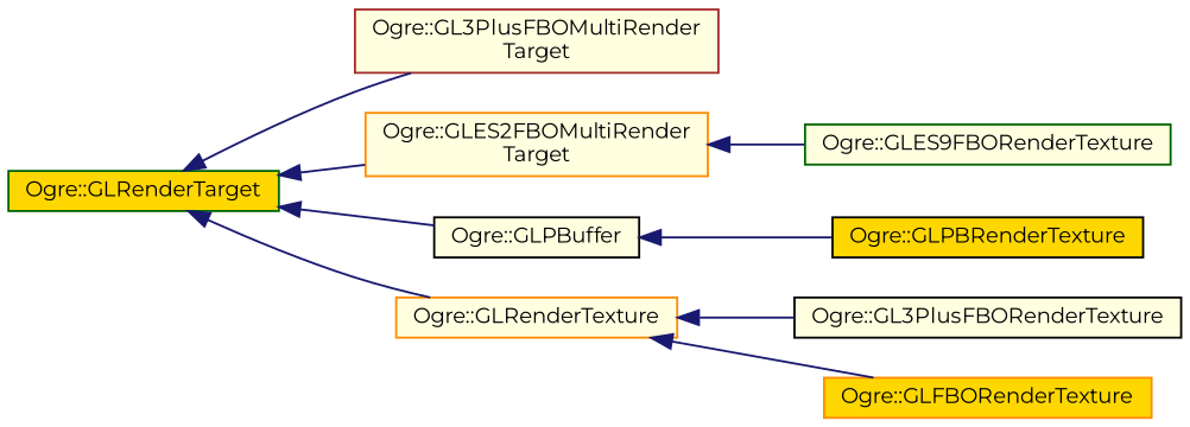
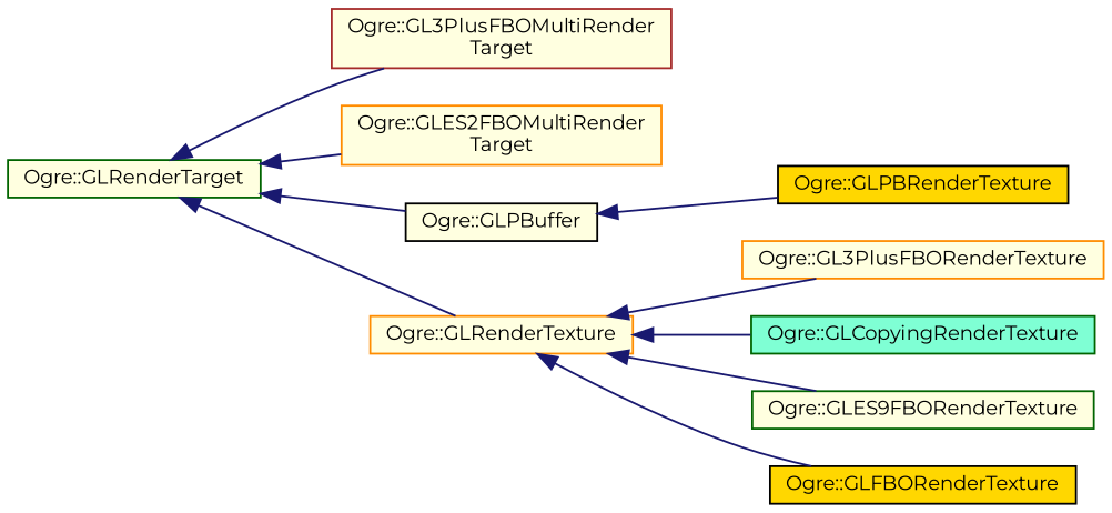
  digraph {
    fontname=Montserrat
    rankdir=LR
    node [color=black fillcolor=lightyellow fontname=Montserrat fontsize=10 shape=record style=filled]
    edge [color=midnightblue dir=back fontname=Montserrat fontsize=10 labelfontname=Helvetica labelfontsize=10 style=solid]
-   n1 [color=darkgreen fillcolor=gold fontcolor=black height=0.2 label="Ogre::GLRenderTarget" width=0.4]
+   n1 [color=darkgreen fontcolor=black height=0.2 label="Ogre::GLRenderTarget" width=0.4]
    n2 [color=brown height=0.2 label="Ogre::GL3PlusFBOMultiRender\lTarget" width=0.4]
    n3 [color=darkorange height=0.2 label="Ogre::GLES2FBOMultiRender\lTarget" width=0.4]
    n4 [height=0.2 label="Ogre::GLPBuffer" width=0.4]
    n5 [color=darkorange height=0.2 label="Ogre::GLRenderTexture" width=0.4]
    n6 [fillcolor=gold height=0.2 label="Ogre::GLPBRenderTexture" width=0.4]
-   n7 [height=0.2 label="Ogre::GL3PlusFBORenderTexture" width=0.4]
+   n7 [color=darkorange height=0.2 label="Ogre::GL3PlusFBORenderTexture" width=0.4]
+   n8 [color=darkgreen fillcolor=aquamarine height=0.2 label="Ogre::GLCopyingRenderTexture" width=0.4]
    n9 [color=darkgreen height=0.2 label="Ogre::GLES9FBORenderTexture" width=0.4]
-   n10 [color=darkorange fillcolor=gold height=0.2 label="Ogre::GLFBORenderTexture" width=0.4]
+   n10 [fillcolor=gold height=0.2 label="Ogre::GLFBORenderTexture" width=0.4]
    n1 -> n2
    n1 -> n3
    n1 -> n4
    n1 -> n5
    n4 -> n6
    n5 -> n7
-   n3 -> n9
+   n5 -> n8
+   n5 -> n9
    n5 -> n10
  }
